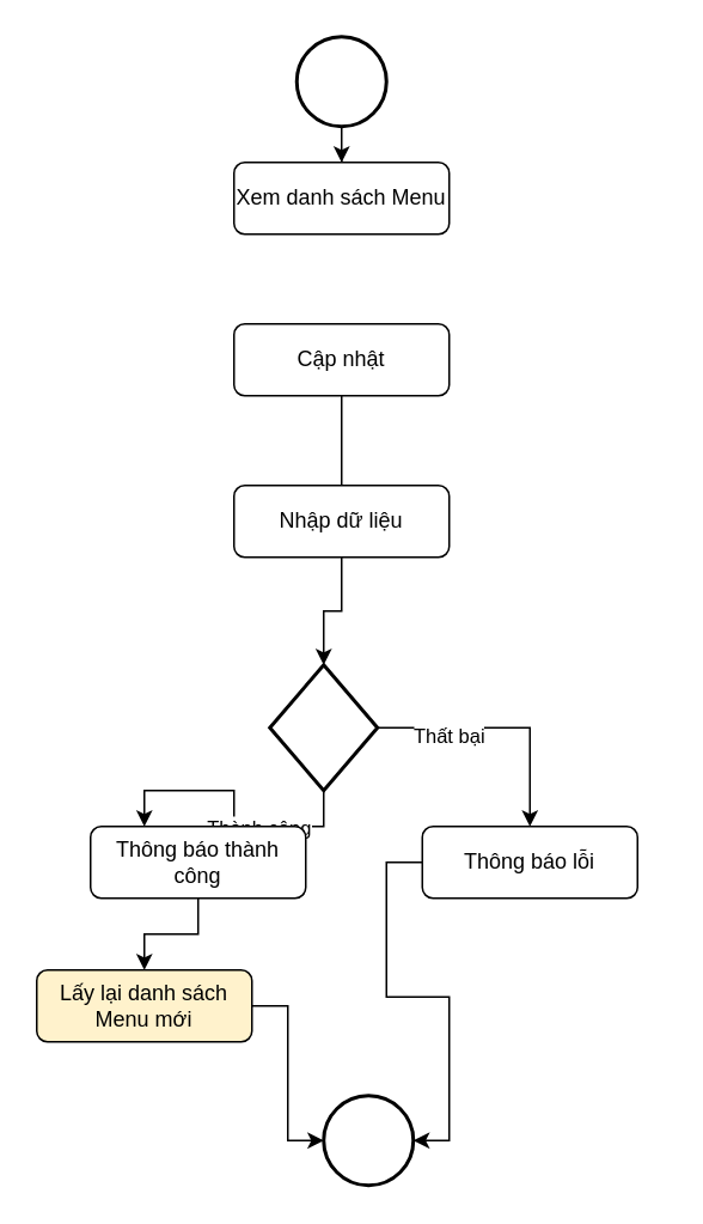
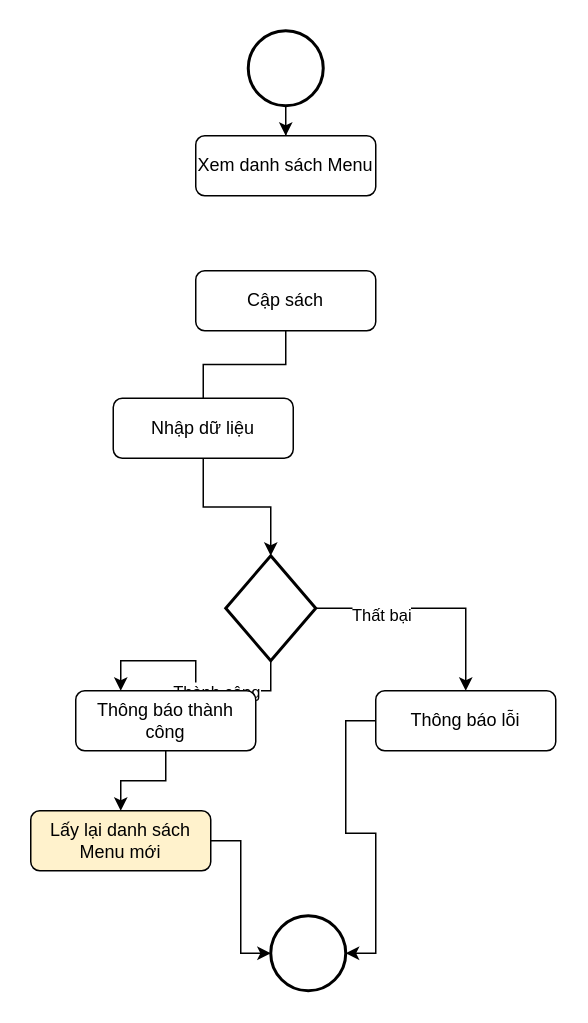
  <mxCell id="0" />
  <mxCell id="1" parent="0" />
  <mxCell id="2" value="Xem danh sách Menu" style="rounded=1;whiteSpace=wrap;html=1;fontSize=12;glass=0;strokeWidth=1;shadow=0;" parent="1" vertex="1"><mxGeometry x="130" y="90" width="120" height="40" as="geometry" /></mxCell>
  <mxCell id="3" value="" style="edgeStyle=orthogonalEdgeStyle;rounded=0;orthogonalLoop=1;jettySize=auto;html=1;" edge="1" parent="1" source="4" target="2"><mxGeometry relative="1" as="geometry" /></mxCell>
  <mxCell id="4" value="" style="strokeWidth=2;html=1;shape=mxgraph.flowchart.start_2;whiteSpace=wrap;" parent="1" vertex="1"><mxGeometry x="165" y="20" width="50" height="50" as="geometry" /></mxCell>
  <mxCell id="5" value="" style="strokeWidth=2;html=1;shape=mxgraph.flowchart.start_2;whiteSpace=wrap;" parent="1" vertex="1"><mxGeometry x="180" y="610" width="50" height="50" as="geometry" /></mxCell>
  <mxCell id="6" value="" style="edgeStyle=orthogonalEdgeStyle;rounded=0;orthogonalLoop=1;jettySize=auto;html=1;endArrow=none;" parent="1" source="7" target="9" edge="1"><mxGeometry relative="1" as="geometry" /></mxCell>
- <mxCell id="7" value="Cập nhật" style="rounded=1;whiteSpace=wrap;html=1;fontSize=12;glass=0;strokeWidth=1;shadow=0;" parent="1" vertex="1"><mxGeometry x="130" y="180" width="120" height="40" as="geometry" /></mxCell>
+ <mxCell id="7" value="Cập sách" style="rounded=1;whiteSpace=wrap;html=1;fontSize=12;glass=0;strokeWidth=1;shadow=0;" parent="1" vertex="1"><mxGeometry x="130" y="180" width="120" height="40" as="geometry" /></mxCell>
  <mxCell id="8" value="" style="edgeStyle=orthogonalEdgeStyle;rounded=0;orthogonalLoop=1;jettySize=auto;html=1;" parent="1" source="9" target="14" edge="1"><mxGeometry relative="1" as="geometry" /></mxCell>
- <mxCell id="9" value="Nhập dữ liệu" style="rounded=1;whiteSpace=wrap;html=1;fontSize=12;glass=0;strokeWidth=1;shadow=0;" parent="1" vertex="1"><mxGeometry x="130" y="270" width="120" height="40" as="geometry" /></mxCell>
+ <mxCell id="9" value="Nhập dữ liệu" style="rounded=1;whiteSpace=wrap;html=1;fontSize=12;glass=0;strokeWidth=1;shadow=0;" parent="1" vertex="1"><mxGeometry x="75" y="265" width="120" height="40" as="geometry" /></mxCell>
  <mxCell id="10" style="edgeStyle=orthogonalEdgeStyle;rounded=0;orthogonalLoop=1;jettySize=auto;html=1;entryX=0.25;entryY=0;entryDx=0;entryDy=0;" parent="1" source="14" target="17" edge="1"><mxGeometry relative="1" as="geometry" /></mxCell>
  <mxCell id="11" value="Thành công" style="edgeLabel;html=1;align=center;verticalAlign=middle;resizable=0;points=[];" parent="10" vertex="1" connectable="0"><mxGeometry x="-0.283" relative="1" as="geometry"><mxPoint as="offset" /></mxGeometry></mxCell>
  <mxCell id="12" style="edgeStyle=orthogonalEdgeStyle;rounded=0;orthogonalLoop=1;jettySize=auto;html=1;entryX=0.5;entryY=0;entryDx=0;entryDy=0;" parent="1" source="14" target="15" edge="1"><mxGeometry relative="1" as="geometry" /></mxCell>
  <mxCell id="13" value="Thất bại" style="edgeLabel;html=1;align=center;verticalAlign=middle;resizable=0;points=[];" parent="12" vertex="1" connectable="0"><mxGeometry x="-0.443" y="-4" relative="1" as="geometry"><mxPoint as="offset" /></mxGeometry></mxCell>
  <mxCell id="14" value="" style="strokeWidth=2;html=1;shape=mxgraph.flowchart.decision;whiteSpace=wrap;" parent="1" vertex="1"><mxGeometry x="150" y="370" width="60" height="70" as="geometry" /></mxCell>
- <mxCell id="15" value="Thông báo lỗi" style="rounded=1;whiteSpace=wrap;html=1;fontSize=12;glass=0;strokeWidth=1;shadow=0;" parent="1" vertex="1"><mxGeometry x="235" y="460" width="120" height="40" as="geometry" /></mxCell>
+ <mxCell id="15" value="Thông báo lỗi" style="rounded=1;whiteSpace=wrap;html=1;fontSize=12;glass=0;strokeWidth=1;shadow=0;" parent="1" vertex="1"><mxGeometry x="250" y="460" width="120" height="40" as="geometry" /></mxCell>
  <mxCell id="16" value="" style="edgeStyle=orthogonalEdgeStyle;rounded=0;orthogonalLoop=1;jettySize=auto;html=1;" parent="1" source="17" target="18" edge="1"><mxGeometry relative="1" as="geometry" /></mxCell>
  <mxCell id="17" value="Thông báo thành công" style="rounded=1;whiteSpace=wrap;html=1;fontSize=12;glass=0;strokeWidth=1;shadow=0;" parent="1" vertex="1"><mxGeometry x="50" y="460" width="120" height="40" as="geometry" /></mxCell>
  <mxCell id="18" value="Lấy lại danh sách Menu mới" style="rounded=1;whiteSpace=wrap;html=1;fontSize=12;glass=0;strokeWidth=1;shadow=0;fillColor=#fff2cc;" parent="1" vertex="1"><mxGeometry x="20" y="540" width="120" height="40" as="geometry" /></mxCell>
  <mxCell id="19" style="edgeStyle=orthogonalEdgeStyle;rounded=0;orthogonalLoop=1;jettySize=auto;html=1;entryX=0;entryY=0.5;entryDx=0;entryDy=0;entryPerimeter=0;" parent="1" source="18" target="5" edge="1"><mxGeometry relative="1" as="geometry" /></mxCell>
  <mxCell id="20" style="edgeStyle=orthogonalEdgeStyle;rounded=0;orthogonalLoop=1;jettySize=auto;html=1;entryX=1;entryY=0.5;entryDx=0;entryDy=0;entryPerimeter=0;" parent="1" source="15" target="5" edge="1"><mxGeometry relative="1" as="geometry" /></mxCell>
